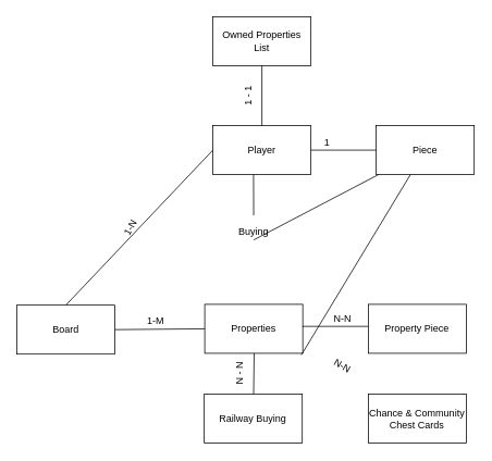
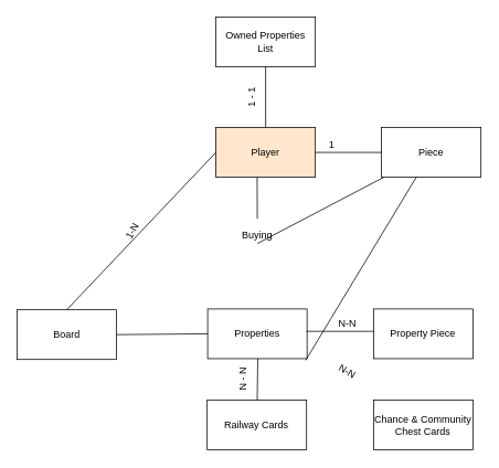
  <mxCell id="0" />
  <mxCell id="1" parent="0" />
- <mxCell id="2" value="Player" style="rounded=0;whiteSpace=wrap;html=1;" parent="1" vertex="1"><mxGeometry x="260" y="153.5" width="120" height="60" as="geometry" /></mxCell>
+ <mxCell id="2" value="Player" style="rounded=0;whiteSpace=wrap;html=1;fillColor=#ffe6cc;" parent="1" vertex="1"><mxGeometry x="260" y="153.5" width="120" height="60" as="geometry" /></mxCell>
  <mxCell id="3" value="Properties" style="rounded=0;whiteSpace=wrap;html=1;" parent="1" vertex="1"><mxGeometry x="250" y="372.5" width="120" height="60" as="geometry" /></mxCell>
  <mxCell id="4" value="Piece" style="rounded=0;whiteSpace=wrap;html=1;" parent="1" vertex="1"><mxGeometry x="459.9" y="153.5" width="120" height="60" as="geometry" /></mxCell>
- <mxCell id="5" value="1-M" style="text;html=1;strokeColor=none;fillColor=none;align=center;verticalAlign=middle;whiteSpace=wrap;rounded=0;" parent="1" vertex="1"><mxGeometry x="170" y="382.5" width="40" height="20" as="geometry" /></mxCell>
  <mxCell id="6" value="1" style="text;html=1;strokeColor=none;fillColor=none;align=center;verticalAlign=middle;whiteSpace=wrap;rounded=0;" parent="1" vertex="1"><mxGeometry x="380" y="163.5" width="40" height="20" as="geometry" /></mxCell>
  <mxCell id="7" value="" style="endArrow=none;html=1;exitX=0.5;exitY=1;exitDx=0;exitDy=0;" parent="1" target="4" edge="1" source="10"><mxGeometry width="50" height="50" relative="1" as="geometry"><mxPoint x="309.76" y="322.48" as="sourcePoint" /><mxPoint x="349.9" y="322.5" as="targetPoint" /></mxGeometry></mxCell>
  <mxCell id="8" value="" style="endArrow=none;html=1;exitX=0;exitY=0.5;exitDx=0;exitDy=0;" parent="1" edge="1"><mxGeometry width="50" height="50" relative="1" as="geometry"><mxPoint x="460" y="183.5" as="sourcePoint" /><mxPoint x="380" y="183.5" as="targetPoint" /></mxGeometry></mxCell>
  <mxCell id="9" value="" style="endArrow=none;html=1;exitX=1.023;exitY=0.633;exitDx=0;exitDy=0;exitPerimeter=0;" edge="1" parent="1"><mxGeometry width="50" height="50" relative="1" as="geometry"><mxPoint x="309.76" y="213.48" as="sourcePoint" /><mxPoint x="309.91" y="263.5" as="targetPoint" /></mxGeometry></mxCell>
  <mxCell id="10" value="Buying" style="text;html=1;strokeColor=none;fillColor=none;align=center;verticalAlign=middle;whiteSpace=wrap;rounded=0;" vertex="1" parent="1"><mxGeometry x="290" y="273.5" width="40" height="20" as="geometry" /></mxCell>
  <mxCell id="11" value="Board" style="rounded=0;whiteSpace=wrap;html=1;" vertex="1" parent="1"><mxGeometry x="20" y="373.5" width="120" height="60" as="geometry" /></mxCell>
  <mxCell id="12" value="" style="endArrow=none;html=1;entryX=0;entryY=0.5;entryDx=0;entryDy=0;exitX=1;exitY=0.5;exitDx=0;exitDy=0;" edge="1" parent="1" source="11" target="3"><mxGeometry width="50" height="50" relative="1" as="geometry"><mxPoint x="139.5" y="413.5" as="sourcePoint" /><mxPoint x="189.5" y="363.5" as="targetPoint" /></mxGeometry></mxCell>
  <mxCell id="13" value="" style="endArrow=none;html=1;entryX=0;entryY=0.5;entryDx=0;entryDy=0;exitX=0.5;exitY=0;exitDx=0;exitDy=0;" edge="1" parent="1" source="11" target="2"><mxGeometry width="50" height="50" relative="1" as="geometry"><mxPoint x="80" y="363.5" as="sourcePoint" /><mxPoint x="130" y="313.5" as="targetPoint" /></mxGeometry></mxCell>
  <mxCell id="14" value="1-N" style="text;html=1;strokeColor=none;fillColor=none;align=center;verticalAlign=middle;whiteSpace=wrap;rounded=0;rotation=-60;" vertex="1" parent="1"><mxGeometry x="139" y="268.5" width="40" height="20" as="geometry" /></mxCell>
  <mxCell id="15" value="" style="endArrow=none;html=1;entryX=0;entryY=0.5;entryDx=0;entryDy=0;exitX=1;exitY=0.5;exitDx=0;exitDy=0;" edge="1" parent="1"><mxGeometry width="50" height="50" relative="1" as="geometry"><mxPoint x="369.4" y="399.5" as="sourcePoint" /><mxPoint x="450.4" y="399.5" as="targetPoint" /></mxGeometry></mxCell>
- <mxCell id="16" value="Railway Buying" style="rounded=0;whiteSpace=wrap;html=1;" vertex="1" parent="1"><mxGeometry x="249.4" y="482.5" width="120" height="60" as="geometry" /></mxCell>
+ <mxCell id="16" value="Railway Cards" style="rounded=0;whiteSpace=wrap;html=1;" vertex="1" parent="1"><mxGeometry x="249.4" y="482.5" width="120" height="60" as="geometry" /></mxCell>
  <mxCell id="17" value="Property Piece" style="rounded=0;whiteSpace=wrap;html=1;" vertex="1" parent="1"><mxGeometry x="450.4" y="372.5" width="120" height="60" as="geometry" /></mxCell>
  <mxCell id="18" value="" style="endArrow=none;html=1;" edge="1" parent="1" source="16"><mxGeometry width="50" height="50" relative="1" as="geometry"><mxPoint x="260.5" y="482.5" as="sourcePoint" /><mxPoint x="310.5" y="432.5" as="targetPoint" /></mxGeometry></mxCell>
  <mxCell id="19" value="N - N" style="text;html=1;strokeColor=none;fillColor=none;align=center;verticalAlign=middle;whiteSpace=wrap;rounded=0;rotation=-90;" vertex="1" parent="1"><mxGeometry x="272.5" y="447.5" width="40" height="20" as="geometry" /></mxCell>
  <mxCell id="20" value="N-N" style="text;html=1;strokeColor=none;fillColor=none;align=center;verticalAlign=middle;whiteSpace=wrap;rounded=0;rotation=0;" vertex="1" parent="1"><mxGeometry x="398.5" y="379.5" width="40" height="20" as="geometry" /></mxCell>
  <mxCell id="21" value="Chance &amp;amp; Community Chest Cards" style="rounded=0;whiteSpace=wrap;html=1;" vertex="1" parent="1"><mxGeometry x="450.4" y="482.5" width="120" height="60" as="geometry" /></mxCell>
  <mxCell id="22" value="" style="endArrow=none;html=1;exitX=0.986;exitY=1.033;exitDx=0;exitDy=0;exitPerimeter=0;" edge="1" parent="1" source="3" target="4"><mxGeometry width="50" height="50" relative="1" as="geometry"><mxPoint x="370.5" y="427" as="sourcePoint" /><mxPoint x="289.5" y="559" as="targetPoint" /></mxGeometry></mxCell>
  <mxCell id="23" value="N-N" style="text;html=1;strokeColor=none;fillColor=none;align=center;verticalAlign=middle;whiteSpace=wrap;rounded=0;rotation=30;" vertex="1" parent="1"><mxGeometry x="398.5" y="437.5" width="40" height="20" as="geometry" /></mxCell>
  <mxCell id="24" value="&lt;div&gt;Owned Properties&lt;/div&gt;&lt;div&gt;List&lt;br&gt;&lt;/div&gt;" style="rounded=0;whiteSpace=wrap;html=1;" vertex="1" parent="1"><mxGeometry x="260" y="20" width="120" height="60" as="geometry" /></mxCell>
  <mxCell id="25" value="" style="endArrow=none;html=1;exitX=0.5;exitY=0;exitDx=0;exitDy=0;entryX=0.5;entryY=1;entryDx=0;entryDy=0;" edge="1" parent="1" source="2" target="24"><mxGeometry width="50" height="50" relative="1" as="geometry"><mxPoint x="355" y="120" as="sourcePoint" /><mxPoint x="405" y="70" as="targetPoint" /></mxGeometry></mxCell>
  <mxCell id="26" value="1 - 1" style="text;html=1;strokeColor=none;fillColor=none;align=center;verticalAlign=middle;whiteSpace=wrap;rounded=0;rotation=-90;" vertex="1" parent="1"><mxGeometry x="283" y="107" width="40" height="20" as="geometry" /></mxCell>
